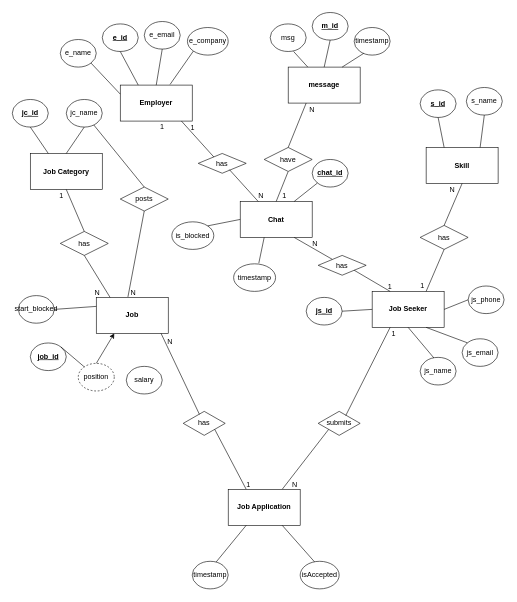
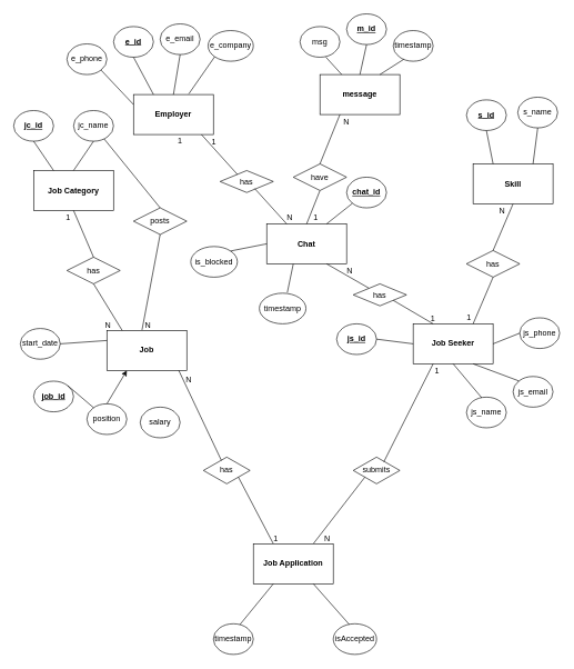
  <mxCell id="0" />
  <mxCell id="1" parent="0" />
  <mxCell id="2" value="&lt;b&gt;Employer&lt;/b&gt;" style="rounded=0;whiteSpace=wrap;html=1;" parent="1" vertex="1"><mxGeometry x="200" y="141" width="120" height="60" as="geometry" /></mxCell>
  <mxCell id="3" value="&lt;b&gt;Job Seeker&lt;/b&gt;" style="rounded=0;whiteSpace=wrap;html=1;" parent="1" vertex="1"><mxGeometry x="620" y="485" width="120" height="60" as="geometry" /></mxCell>
  <mxCell id="4" value="&lt;b&gt;Skill&lt;/b&gt;" style="rounded=0;whiteSpace=wrap;html=1;" parent="1" vertex="1"><mxGeometry x="710" y="245" width="120" height="60" as="geometry" /></mxCell>
  <mxCell id="5" value="&lt;b&gt;Job Category&lt;/b&gt;" style="rounded=0;whiteSpace=wrap;html=1;" parent="1" vertex="1"><mxGeometry x="50" y="255" width="120" height="60" as="geometry" /></mxCell>
  <mxCell id="6" value="&lt;b&gt;Job&lt;/b&gt;" style="rounded=0;whiteSpace=wrap;html=1;" parent="1" vertex="1"><mxGeometry x="160" y="495" width="120" height="60" as="geometry" /></mxCell>
  <mxCell id="7" value="has" style="rhombus;whiteSpace=wrap;html=1;" parent="1" vertex="1"><mxGeometry x="700" y="375" width="80" height="40" as="geometry" /></mxCell>
  <mxCell id="8" value="posts" style="rhombus;whiteSpace=wrap;html=1;" parent="1" vertex="1"><mxGeometry x="200" y="311" width="80" height="40" as="geometry" /></mxCell>
  <mxCell id="9" value="has" style="rhombus;whiteSpace=wrap;html=1;" parent="1" vertex="1"><mxGeometry x="100" y="385" width="80" height="40" as="geometry" /></mxCell>
  <mxCell id="10" value="has" style="rhombus;whiteSpace=wrap;html=1;" parent="1" vertex="1"><mxGeometry x="305" y="685" width="70" height="40" as="geometry" /></mxCell>
  <mxCell id="11" value="submits" style="rhombus;whiteSpace=wrap;html=1;" parent="1" vertex="1"><mxGeometry x="530" y="685" width="70" height="40" as="geometry" /></mxCell>
  <mxCell id="12" value="" style="endArrow=none;html=1;rounded=0;entryX=0.5;entryY=1;entryDx=0;entryDy=0;exitX=0.5;exitY=0;exitDx=0;exitDy=0;" parent="1" source="9" target="5" edge="1"><mxGeometry width="50" height="50" relative="1" as="geometry"><mxPoint x="100" y="525" as="sourcePoint" /><mxPoint x="150" y="475" as="targetPoint" /></mxGeometry></mxCell>
  <mxCell id="13" value="" style="endArrow=none;html=1;rounded=0;entryX=0.5;entryY=1;entryDx=0;entryDy=0;exitX=0.192;exitY=0;exitDx=0;exitDy=0;exitPerimeter=0;" parent="1" source="6" target="9" edge="1"><mxGeometry width="50" height="50" relative="1" as="geometry"><mxPoint x="270" y="465" as="sourcePoint" /><mxPoint x="200" y="475" as="targetPoint" /></mxGeometry></mxCell>
  <mxCell id="14" value="" style="endArrow=none;html=1;rounded=0;entryX=0.5;entryY=1;entryDx=0;entryDy=0;exitX=0.44;exitY=-0.013;exitDx=0;exitDy=0;exitPerimeter=0;" parent="1" source="6" target="8" edge="1"><mxGeometry width="50" height="50" relative="1" as="geometry"><mxPoint x="330" y="405" as="sourcePoint" /><mxPoint x="380" y="355" as="targetPoint" /></mxGeometry></mxCell>
  <mxCell id="15" value="" style="endArrow=none;html=1;rounded=0;exitX=0.5;exitY=0;exitDx=0;exitDy=0;" parent="1" source="8" target="43" edge="1"><mxGeometry width="50" height="50" relative="1" as="geometry"><mxPoint x="390" y="225" as="sourcePoint" /><mxPoint x="440" y="175" as="targetPoint" /></mxGeometry></mxCell>
  <mxCell id="16" value="" style="endArrow=none;html=1;rounded=0;entryX=0.386;entryY=0.125;entryDx=0;entryDy=0;exitX=0.25;exitY=0;exitDx=0;exitDy=0;entryPerimeter=0;" parent="1" source="27" target="10" edge="1"><mxGeometry width="50" height="50" relative="1" as="geometry"><mxPoint x="410" y="445" as="sourcePoint" /><mxPoint x="460" y="395" as="targetPoint" /></mxGeometry></mxCell>
  <mxCell id="17" value="" style="endArrow=none;html=1;rounded=0;exitX=1;exitY=1;exitDx=0;exitDy=0;entryX=0.25;entryY=0;entryDx=0;entryDy=0;" parent="1" source="10" target="64" edge="1"><mxGeometry width="50" height="50" relative="1" as="geometry"><mxPoint x="510" y="285" as="sourcePoint" /><mxPoint x="540" y="675" as="targetPoint" /></mxGeometry></mxCell>
  <mxCell id="18" value="" style="endArrow=none;html=1;rounded=0;entryX=0;entryY=1;entryDx=0;entryDy=0;exitX=0.75;exitY=0;exitDx=0;exitDy=0;" parent="1" source="64" target="11" edge="1"><mxGeometry width="50" height="50" relative="1" as="geometry"><mxPoint x="540" y="495" as="sourcePoint" /><mxPoint x="590" y="445" as="targetPoint" /></mxGeometry></mxCell>
  <mxCell id="19" value="" style="endArrow=none;html=1;rounded=0;entryX=0.25;entryY=1;entryDx=0;entryDy=0;exitX=0.657;exitY=0.175;exitDx=0;exitDy=0;exitPerimeter=0;" parent="1" source="11" target="3" edge="1"><mxGeometry width="50" height="50" relative="1" as="geometry"><mxPoint x="670" y="355" as="sourcePoint" /><mxPoint x="720" y="305" as="targetPoint" /></mxGeometry></mxCell>
  <mxCell id="20" value="" style="endArrow=none;html=1;rounded=0;entryX=0.5;entryY=1;entryDx=0;entryDy=0;exitX=0.75;exitY=0;exitDx=0;exitDy=0;" parent="1" source="3" target="7" edge="1"><mxGeometry width="50" height="50" relative="1" as="geometry"><mxPoint x="640" y="475" as="sourcePoint" /><mxPoint x="690" y="425" as="targetPoint" /></mxGeometry></mxCell>
  <mxCell id="21" value="" style="endArrow=none;html=1;rounded=0;exitX=0.5;exitY=0;exitDx=0;exitDy=0;entryX=0.5;entryY=1;entryDx=0;entryDy=0;" parent="1" source="7" target="4" edge="1"><mxGeometry width="50" height="50" relative="1" as="geometry"><mxPoint x="780" y="415" as="sourcePoint" /><mxPoint x="830" y="365" as="targetPoint" /></mxGeometry></mxCell>
  <mxCell id="22" value="1" style="text;html=1;strokeColor=none;fillColor=none;align=center;verticalAlign=middle;whiteSpace=wrap;rounded=0;" parent="1" vertex="1"><mxGeometry x="674" y="461" width="60" height="30" as="geometry" /></mxCell>
  <mxCell id="23" value="N" style="text;html=1;strokeColor=none;fillColor=none;align=center;verticalAlign=middle;whiteSpace=wrap;rounded=0;" parent="1" vertex="1"><mxGeometry x="724" y="301" width="60" height="30" as="geometry" /></mxCell>
  <mxCell id="24" value="1" style="text;html=1;strokeColor=none;fillColor=none;align=center;verticalAlign=middle;whiteSpace=wrap;rounded=0;" parent="1" vertex="1"><mxGeometry x="626" y="541" width="60" height="30" as="geometry" /></mxCell>
  <mxCell id="25" value="N" style="text;html=1;strokeColor=none;fillColor=none;align=center;verticalAlign=middle;whiteSpace=wrap;rounded=0;" parent="1" vertex="1"><mxGeometry x="461" y="793" width="60" height="30" as="geometry" /></mxCell>
  <mxCell id="26" value="1" style="text;html=1;strokeColor=none;fillColor=none;align=center;verticalAlign=middle;whiteSpace=wrap;rounded=0;" parent="1" vertex="1"><mxGeometry x="384" y="793" width="60" height="30" as="geometry" /></mxCell>
  <mxCell id="27" value="N" style="text;html=1;strokeColor=none;fillColor=none;align=center;verticalAlign=middle;whiteSpace=wrap;rounded=0;" parent="1" vertex="1"><mxGeometry x="253" y="555" width="60" height="30" as="geometry" /></mxCell>
  <mxCell id="28" value="1" style="text;html=1;strokeColor=none;fillColor=none;align=center;verticalAlign=middle;whiteSpace=wrap;rounded=0;" parent="1" vertex="1"><mxGeometry x="240" y="195" width="60" height="30" as="geometry" /></mxCell>
  <mxCell id="29" value="N" style="text;html=1;strokeColor=none;fillColor=none;align=center;verticalAlign=middle;whiteSpace=wrap;rounded=0;" parent="1" vertex="1"><mxGeometry x="192" y="472" width="60" height="30" as="geometry" /></mxCell>
  <mxCell id="30" value="N" style="text;html=1;strokeColor=none;fillColor=none;align=center;verticalAlign=middle;whiteSpace=wrap;rounded=0;" parent="1" vertex="1"><mxGeometry x="132" y="472" width="60" height="30" as="geometry" /></mxCell>
  <mxCell id="31" value="1" style="text;html=1;strokeColor=none;fillColor=none;align=center;verticalAlign=middle;whiteSpace=wrap;rounded=0;" parent="1" vertex="1"><mxGeometry x="72" y="311" width="60" height="30" as="geometry" /></mxCell>
  <mxCell id="32" value="s_name" style="ellipse;whiteSpace=wrap;html=1;" parent="1" vertex="1"><mxGeometry x="777" y="145" width="60" height="46" as="geometry" /></mxCell>
  <mxCell id="33" value="&lt;b&gt;&lt;u&gt;s_id&lt;/u&gt;&lt;/b&gt;" style="ellipse;whiteSpace=wrap;html=1;" parent="1" vertex="1"><mxGeometry x="700" y="149" width="60" height="46" as="geometry" /></mxCell>
- <mxCell id="34" value="&lt;b&gt;&lt;u&gt;js_id&lt;/u&gt;&lt;/b&gt;" style="ellipse;whiteSpace=wrap;html=1;" parent="1" vertex="1"><mxGeometry x="510" y="495" width="60" height="46" as="geometry" /></mxCell>
+ <mxCell id="34" value="&lt;b&gt;&lt;u&gt;js_id&lt;/u&gt;&lt;/b&gt;" style="ellipse;whiteSpace=wrap;html=1;" parent="1" vertex="1"><mxGeometry x="505" y="485" width="60" height="46" as="geometry" /></mxCell>
  <mxCell id="35" value="js_name" style="ellipse;whiteSpace=wrap;html=1;" parent="1" vertex="1"><mxGeometry x="700" y="595" width="60" height="46" as="geometry" /></mxCell>
  <mxCell id="36" value="js_email" style="ellipse;whiteSpace=wrap;html=1;" parent="1" vertex="1"><mxGeometry x="770" y="564" width="60" height="46" as="geometry" /></mxCell>
  <mxCell id="37" value="js_phone" style="ellipse;whiteSpace=wrap;html=1;" parent="1" vertex="1"><mxGeometry x="780" y="476" width="60" height="46" as="geometry" /></mxCell>
  <mxCell id="38" value="&lt;b&gt;&lt;u&gt;job_id&lt;/u&gt;&lt;/b&gt;" style="ellipse;whiteSpace=wrap;html=1;" parent="1" vertex="1"><mxGeometry x="50" y="571" width="60" height="46" as="geometry" /></mxCell>
- <mxCell id="39" value="position" style="ellipse;whiteSpace=wrap;html=1;dashed=1;" parent="1" vertex="1"><mxGeometry x="130" y="605" width="60" height="46" as="geometry" /></mxCell>
+ <mxCell id="39" value="position" style="ellipse;whiteSpace=wrap;html=1;" parent="1" vertex="1"><mxGeometry x="130" y="605" width="60" height="46" as="geometry" /></mxCell>
  <mxCell id="40" value="salary" style="ellipse;whiteSpace=wrap;html=1;" parent="1" vertex="1"><mxGeometry x="210" y="610" width="60" height="46" as="geometry" /></mxCell>
- <mxCell id="41" value="start_blocked" style="ellipse;whiteSpace=wrap;html=1;" parent="1" vertex="1"><mxGeometry x="30" y="492" width="60" height="46" as="geometry" /></mxCell>
+ <mxCell id="41" value="start_date" style="ellipse;whiteSpace=wrap;html=1;" parent="1" vertex="1"><mxGeometry x="30" y="492" width="60" height="46" as="geometry" /></mxCell>
  <mxCell id="42" value="&lt;b&gt;&lt;u&gt;jc_id&lt;/u&gt;&lt;/b&gt;" style="ellipse;whiteSpace=wrap;html=1;" parent="1" vertex="1"><mxGeometry x="20" y="165" width="60" height="46" as="geometry" /></mxCell>
  <mxCell id="43" value="jc_name" style="ellipse;whiteSpace=wrap;html=1;" parent="1" vertex="1"><mxGeometry x="110" y="165" width="60" height="46" as="geometry" /></mxCell>
  <mxCell id="44" value="&lt;u&gt;&lt;b&gt;e_id&lt;/b&gt;&lt;/u&gt;" style="ellipse;whiteSpace=wrap;html=1;" parent="1" vertex="1"><mxGeometry x="170" y="39" width="60" height="46" as="geometry" /></mxCell>
- <mxCell id="45" value="e_name" style="ellipse;whiteSpace=wrap;html=1;" parent="1" vertex="1"><mxGeometry x="100" y="65" width="60" height="46" as="geometry" /></mxCell>
+ <mxCell id="45" value="e_phone" style="ellipse;whiteSpace=wrap;html=1;" parent="1" vertex="1"><mxGeometry x="100" y="65" width="60" height="46" as="geometry" /></mxCell>
  <mxCell id="46" value="e_email" style="ellipse;whiteSpace=wrap;html=1;" parent="1" vertex="1"><mxGeometry x="240" y="35" width="60" height="46" as="geometry" /></mxCell>
  <mxCell id="47" value="e_company" style="ellipse;whiteSpace=wrap;html=1;" parent="1" vertex="1"><mxGeometry x="312" y="45" width="68" height="46" as="geometry" /></mxCell>
  <mxCell id="48" value="" style="endArrow=none;html=1;rounded=0;entryX=0.5;entryY=1;entryDx=0;entryDy=0;exitX=0.25;exitY=0;exitDx=0;exitDy=0;" parent="1" source="5" target="42" edge="1"><mxGeometry width="50" height="50" relative="1" as="geometry"><mxPoint x="30" y="285" as="sourcePoint" /><mxPoint x="80" y="235" as="targetPoint" /></mxGeometry></mxCell>
  <mxCell id="49" value="" style="endArrow=none;html=1;rounded=0;entryX=0.5;entryY=1;entryDx=0;entryDy=0;exitX=0.5;exitY=0;exitDx=0;exitDy=0;" parent="1" source="5" target="43" edge="1"><mxGeometry width="50" height="50" relative="1" as="geometry"><mxPoint x="170" y="255" as="sourcePoint" /><mxPoint x="220" y="205" as="targetPoint" /></mxGeometry></mxCell>
  <mxCell id="50" value="" style="endArrow=none;html=1;rounded=0;entryX=1;entryY=1;entryDx=0;entryDy=0;exitX=0;exitY=0.25;exitDx=0;exitDy=0;" parent="1" source="2" target="45" edge="1"><mxGeometry width="50" height="50" relative="1" as="geometry"><mxPoint x="210" y="165" as="sourcePoint" /><mxPoint x="260" y="115" as="targetPoint" /></mxGeometry></mxCell>
  <mxCell id="51" value="" style="endArrow=none;html=1;rounded=0;entryX=0.5;entryY=1;entryDx=0;entryDy=0;exitX=0.25;exitY=0;exitDx=0;exitDy=0;" parent="1" source="2" target="44" edge="1"><mxGeometry width="50" height="50" relative="1" as="geometry"><mxPoint x="240" y="125" as="sourcePoint" /><mxPoint x="290" y="75" as="targetPoint" /></mxGeometry></mxCell>
  <mxCell id="52" value="" style="endArrow=none;html=1;rounded=0;entryX=0.5;entryY=1;entryDx=0;entryDy=0;exitX=0.5;exitY=0;exitDx=0;exitDy=0;" parent="1" source="2" target="46" edge="1"><mxGeometry width="50" height="50" relative="1" as="geometry"><mxPoint x="290" y="135" as="sourcePoint" /><mxPoint x="340" y="85" as="targetPoint" /></mxGeometry></mxCell>
  <mxCell id="53" value="" style="endArrow=none;html=1;rounded=0;entryX=0;entryY=1;entryDx=0;entryDy=0;exitX=0.692;exitY=-0.017;exitDx=0;exitDy=0;exitPerimeter=0;" parent="1" source="2" target="47" edge="1"><mxGeometry width="50" height="50" relative="1" as="geometry"><mxPoint x="290" y="135" as="sourcePoint" /><mxPoint x="380" y="85" as="targetPoint" /></mxGeometry></mxCell>
  <mxCell id="54" value="" style="endArrow=none;html=1;rounded=0;entryX=0.5;entryY=1;entryDx=0;entryDy=0;exitX=0.25;exitY=0;exitDx=0;exitDy=0;" parent="1" source="4" target="33" edge="1"><mxGeometry width="50" height="50" relative="1" as="geometry"><mxPoint x="650" y="255" as="sourcePoint" /><mxPoint x="700" y="205" as="targetPoint" /></mxGeometry></mxCell>
  <mxCell id="55" value="" style="endArrow=none;html=1;rounded=0;entryX=0.5;entryY=1;entryDx=0;entryDy=0;exitX=0.75;exitY=0;exitDx=0;exitDy=0;" parent="1" source="4" target="32" edge="1"><mxGeometry width="50" height="50" relative="1" as="geometry"><mxPoint x="740" y="175" as="sourcePoint" /><mxPoint x="790" y="125" as="targetPoint" /></mxGeometry></mxCell>
  <mxCell id="56" value="" style="endArrow=classic;html=1;rounded=0;entryX=0.25;entryY=1;entryDx=0;entryDy=0;exitX=0.5;exitY=0;exitDx=0;exitDy=0;" parent="1" source="39" target="6" edge="1"><mxGeometry width="50" height="50" relative="1" as="geometry"><mxPoint x="330" y="705" as="sourcePoint" /><mxPoint x="380" y="655" as="targetPoint" /></mxGeometry></mxCell>
  <mxCell id="57" value="" style="endArrow=none;html=1;rounded=0;entryX=0;entryY=0.25;entryDx=0;entryDy=0;exitX=1;exitY=0.5;exitDx=0;exitDy=0;" parent="1" source="41" target="6" edge="1"><mxGeometry width="50" height="50" relative="1" as="geometry"><mxPoint x="80" y="545" as="sourcePoint" /><mxPoint x="130" y="495" as="targetPoint" /></mxGeometry></mxCell>
  <mxCell id="58" value="" style="endArrow=none;html=1;rounded=0;exitX=1;exitY=0;exitDx=0;exitDy=0;" parent="1" source="38" target="39" edge="1"><mxGeometry width="50" height="50" relative="1" as="geometry"><mxPoint x="130" y="575" as="sourcePoint" /><mxPoint x="180" y="525" as="targetPoint" /></mxGeometry></mxCell>
  <mxCell id="59" value="" style="endArrow=none;html=1;rounded=0;entryX=0;entryY=0.5;entryDx=0;entryDy=0;exitX=1;exitY=0.5;exitDx=0;exitDy=0;" parent="1" source="34" target="3" edge="1"><mxGeometry width="50" height="50" relative="1" as="geometry"><mxPoint x="460" y="695" as="sourcePoint" /><mxPoint x="510" y="645" as="targetPoint" /></mxGeometry></mxCell>
  <mxCell id="60" value="" style="endArrow=none;html=1;rounded=0;entryX=0.5;entryY=1;entryDx=0;entryDy=0;exitX=0.383;exitY=0.022;exitDx=0;exitDy=0;exitPerimeter=0;" parent="1" target="3" edge="1" source="35"><mxGeometry width="50" height="50" relative="1" as="geometry"><mxPoint x="700" y="605" as="sourcePoint" /><mxPoint x="580" y="645" as="targetPoint" /></mxGeometry></mxCell>
  <mxCell id="61" value="" style="endArrow=none;html=1;rounded=0;entryX=0.75;entryY=1;entryDx=0;entryDy=0;exitX=0;exitY=0;exitDx=0;exitDy=0;" parent="1" source="36" target="3" edge="1"><mxGeometry width="50" height="50" relative="1" as="geometry"><mxPoint x="590" y="665" as="sourcePoint" /><mxPoint x="640" y="615" as="targetPoint" /></mxGeometry></mxCell>
  <mxCell id="62" value="" style="endArrow=none;html=1;rounded=0;entryX=1;entryY=0.5;entryDx=0;entryDy=0;exitX=0;exitY=0.5;exitDx=0;exitDy=0;" parent="1" source="37" target="3" edge="1"><mxGeometry width="50" height="50" relative="1" as="geometry"><mxPoint x="680" y="635" as="sourcePoint" /><mxPoint x="730" y="585" as="targetPoint" /></mxGeometry></mxCell>
  <mxCell id="63" value="&lt;b&gt;Chat&lt;/b&gt;" style="rounded=0;whiteSpace=wrap;html=1;" parent="1" vertex="1"><mxGeometry x="400" y="335" width="120" height="60" as="geometry" /></mxCell>
  <mxCell id="64" value="&lt;b&gt;Job Application&lt;/b&gt;" style="rounded=0;whiteSpace=wrap;html=1;" vertex="1" parent="1"><mxGeometry x="380" y="815" width="120" height="60" as="geometry" /></mxCell>
  <mxCell id="65" value="isAccepted" style="ellipse;whiteSpace=wrap;html=1;" vertex="1" parent="1"><mxGeometry x="500" y="935" width="65" height="46" as="geometry" /></mxCell>
  <mxCell id="66" value="timestamp&lt;br&gt;" style="ellipse;whiteSpace=wrap;html=1;" vertex="1" parent="1"><mxGeometry x="320" y="935" width="60" height="46" as="geometry" /></mxCell>
  <mxCell id="67" value="" style="endArrow=none;html=1;rounded=0;entryX=0.667;entryY=0.022;entryDx=0;entryDy=0;exitX=0.25;exitY=1;exitDx=0;exitDy=0;entryPerimeter=0;" edge="1" parent="1" source="64" target="66"><mxGeometry width="50" height="50" relative="1" as="geometry"><mxPoint x="240" y="941" as="sourcePoint" /><mxPoint x="290" y="891" as="targetPoint" /></mxGeometry></mxCell>
  <mxCell id="68" value="" style="endArrow=none;html=1;rounded=0;entryX=0.369;entryY=0.022;entryDx=0;entryDy=0;exitX=0.75;exitY=1;exitDx=0;exitDy=0;entryPerimeter=0;" edge="1" parent="1" source="64" target="65"><mxGeometry width="50" height="50" relative="1" as="geometry"><mxPoint x="270" y="961" as="sourcePoint" /><mxPoint x="320" y="911" as="targetPoint" /></mxGeometry></mxCell>
  <mxCell id="69" value="&lt;u&gt;&lt;b&gt;chat_id&lt;/b&gt;&lt;/u&gt;" style="ellipse;whiteSpace=wrap;html=1;" vertex="1" parent="1"><mxGeometry x="520" y="265" width="60" height="46" as="geometry" /></mxCell>
  <mxCell id="70" value="" style="endArrow=none;html=1;rounded=0;exitX=0.338;exitY=0.212;exitDx=0;exitDy=0;exitPerimeter=0;" edge="1" parent="1" source="71"><mxGeometry width="50" height="50" relative="1" as="geometry"><mxPoint x="340" y="265" as="sourcePoint" /><mxPoint x="302" y="201" as="targetPoint" /></mxGeometry></mxCell>
  <mxCell id="71" value="has" style="rhombus;whiteSpace=wrap;html=1;" vertex="1" parent="1"><mxGeometry x="330" y="255" width="80" height="33" as="geometry" /></mxCell>
  <mxCell id="72" value="" style="endArrow=none;html=1;rounded=0;entryX=0.65;entryY=0.818;entryDx=0;entryDy=0;exitX=0.25;exitY=0;exitDx=0;exitDy=0;entryPerimeter=0;" edge="1" parent="1" source="63" target="71"><mxGeometry width="50" height="50" relative="1" as="geometry"><mxPoint x="280" y="435" as="sourcePoint" /><mxPoint x="330" y="385" as="targetPoint" /></mxGeometry></mxCell>
  <mxCell id="73" value="has" style="rhombus;whiteSpace=wrap;html=1;" vertex="1" parent="1"><mxGeometry x="530" y="425" width="80" height="33" as="geometry" /></mxCell>
  <mxCell id="74" value="" style="endArrow=none;html=1;rounded=0;" edge="1" parent="1"><mxGeometry width="50" height="50" relative="1" as="geometry"><mxPoint x="553.406" y="431.433" as="sourcePoint" /><mxPoint x="490" y="395" as="targetPoint" /></mxGeometry></mxCell>
  <mxCell id="75" value="" style="endArrow=none;html=1;rounded=0;entryX=1;entryY=1;entryDx=0;entryDy=0;exitX=0.25;exitY=0;exitDx=0;exitDy=0;" edge="1" parent="1" source="3" target="73"><mxGeometry width="50" height="50" relative="1" as="geometry"><mxPoint x="380" y="535" as="sourcePoint" /><mxPoint x="430" y="485" as="targetPoint" /></mxGeometry></mxCell>
  <mxCell id="76" value="1" style="text;html=1;strokeColor=none;fillColor=none;align=center;verticalAlign=middle;whiteSpace=wrap;rounded=0;" vertex="1" parent="1"><mxGeometry x="291" y="197" width="60" height="30" as="geometry" /></mxCell>
  <mxCell id="77" value="N" style="text;html=1;strokeColor=none;fillColor=none;align=center;verticalAlign=middle;whiteSpace=wrap;rounded=0;" vertex="1" parent="1"><mxGeometry x="405" y="311" width="60" height="30" as="geometry" /></mxCell>
  <mxCell id="78" value="1" style="text;html=1;strokeColor=none;fillColor=none;align=center;verticalAlign=middle;whiteSpace=wrap;rounded=0;" vertex="1" parent="1"><mxGeometry x="620" y="462" width="60" height="30" as="geometry" /></mxCell>
  <mxCell id="79" value="N" style="text;html=1;strokeColor=none;fillColor=none;align=center;verticalAlign=middle;whiteSpace=wrap;rounded=0;" vertex="1" parent="1"><mxGeometry x="495" y="390" width="60" height="30" as="geometry" /></mxCell>
  <mxCell id="80" value="timestamp" style="ellipse;whiteSpace=wrap;html=1;" vertex="1" parent="1"><mxGeometry x="389" y="439" width="70" height="46" as="geometry" /></mxCell>
  <mxCell id="81" value="is_blocked" style="ellipse;whiteSpace=wrap;html=1;" vertex="1" parent="1"><mxGeometry x="286" y="369" width="70" height="46" as="geometry" /></mxCell>
  <mxCell id="82" value="" style="endArrow=none;html=1;rounded=0;entryX=0.333;entryY=1;entryDx=0;entryDy=0;entryPerimeter=0;exitX=0.6;exitY=-0.022;exitDx=0;exitDy=0;exitPerimeter=0;" edge="1" parent="1" source="80" target="63"><mxGeometry width="50" height="50" relative="1" as="geometry"><mxPoint x="380" y="585" as="sourcePoint" /><mxPoint x="430" y="535" as="targetPoint" /></mxGeometry></mxCell>
  <mxCell id="83" value="" style="endArrow=none;html=1;rounded=0;entryX=0;entryY=0.5;entryDx=0;entryDy=0;exitX=1;exitY=0;exitDx=0;exitDy=0;" edge="1" parent="1" source="81" target="63"><mxGeometry width="50" height="50" relative="1" as="geometry"><mxPoint x="300" y="495" as="sourcePoint" /><mxPoint x="350" y="445" as="targetPoint" /></mxGeometry></mxCell>
  <mxCell id="84" value="" style="endArrow=none;html=1;rounded=0;exitX=0.75;exitY=0;exitDx=0;exitDy=0;entryX=0;entryY=1;entryDx=0;entryDy=0;" edge="1" parent="1" source="63" target="69"><mxGeometry width="50" height="50" relative="1" as="geometry"><mxPoint x="500" y="305" as="sourcePoint" /><mxPoint x="550" y="255" as="targetPoint" /></mxGeometry></mxCell>
  <mxCell id="85" value="&lt;b&gt;message&lt;/b&gt;" style="rounded=0;whiteSpace=wrap;html=1;" vertex="1" parent="1"><mxGeometry x="480" y="111" width="120" height="60" as="geometry" /></mxCell>
  <mxCell id="86" value="&lt;u style=&quot;&quot;&gt;&lt;b&gt;m_id&lt;/b&gt;&lt;/u&gt;" style="ellipse;whiteSpace=wrap;html=1;" vertex="1" parent="1"><mxGeometry x="520" y="20" width="60" height="46" as="geometry" /></mxCell>
  <mxCell id="87" value="timestamp" style="ellipse;whiteSpace=wrap;html=1;" vertex="1" parent="1"><mxGeometry x="590" y="45" width="60" height="46" as="geometry" /></mxCell>
  <mxCell id="88" value="msg" style="ellipse;whiteSpace=wrap;html=1;" vertex="1" parent="1"><mxGeometry x="450" y="39" width="60" height="46" as="geometry" /></mxCell>
  <mxCell id="89" value="" style="endArrow=none;html=1;rounded=0;exitX=0.5;exitY=0;exitDx=0;exitDy=0;" edge="1" parent="1" source="63"><mxGeometry width="50" height="50" relative="1" as="geometry"><mxPoint x="460" y="315" as="sourcePoint" /><mxPoint x="480" y="285" as="targetPoint" /></mxGeometry></mxCell>
  <mxCell id="90" value="have" style="rhombus;whiteSpace=wrap;html=1;" vertex="1" parent="1"><mxGeometry x="440" y="245" width="80" height="40" as="geometry" /></mxCell>
  <mxCell id="91" value="" style="endArrow=none;html=1;rounded=0;entryX=0.25;entryY=1;entryDx=0;entryDy=0;exitX=0.5;exitY=0;exitDx=0;exitDy=0;" edge="1" parent="1" source="90" target="85"><mxGeometry width="50" height="50" relative="1" as="geometry"><mxPoint x="410" y="255" as="sourcePoint" /><mxPoint x="460" y="205" as="targetPoint" /></mxGeometry></mxCell>
  <mxCell id="92" value="" style="endArrow=none;html=1;rounded=0;entryX=0.65;entryY=1;entryDx=0;entryDy=0;entryPerimeter=0;" edge="1" parent="1" source="85" target="88"><mxGeometry width="50" height="50" relative="1" as="geometry"><mxPoint x="370" y="205" as="sourcePoint" /><mxPoint x="420" y="155" as="targetPoint" /></mxGeometry></mxCell>
  <mxCell id="93" value="" style="endArrow=none;html=1;rounded=0;entryX=0.5;entryY=1;entryDx=0;entryDy=0;exitX=0.5;exitY=0;exitDx=0;exitDy=0;" edge="1" parent="1" source="85" target="86"><mxGeometry width="50" height="50" relative="1" as="geometry"><mxPoint x="400" y="315" as="sourcePoint" /><mxPoint x="450" y="265" as="targetPoint" /></mxGeometry></mxCell>
  <mxCell id="94" value="" style="endArrow=none;html=1;rounded=0;entryX=0.267;entryY=0.935;entryDx=0;entryDy=0;entryPerimeter=0;exitX=0.75;exitY=0;exitDx=0;exitDy=0;" edge="1" parent="1" source="85" target="87"><mxGeometry width="50" height="50" relative="1" as="geometry"><mxPoint x="630" y="205" as="sourcePoint" /><mxPoint x="680" y="155" as="targetPoint" /></mxGeometry></mxCell>
  <mxCell id="95" value="1" style="text;html=1;strokeColor=none;fillColor=none;align=center;verticalAlign=middle;whiteSpace=wrap;rounded=0;" vertex="1" parent="1"><mxGeometry x="444" y="311" width="60" height="30" as="geometry" /></mxCell>
  <mxCell id="96" value="N" style="text;html=1;strokeColor=none;fillColor=none;align=center;verticalAlign=middle;whiteSpace=wrap;rounded=0;" vertex="1" parent="1"><mxGeometry x="490" y="167" width="60" height="30" as="geometry" /></mxCell>
